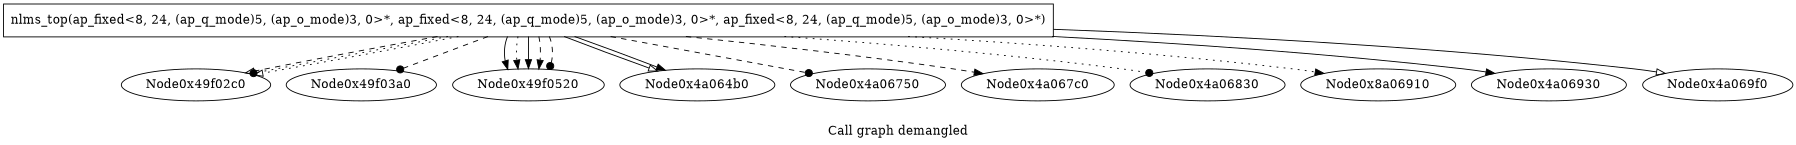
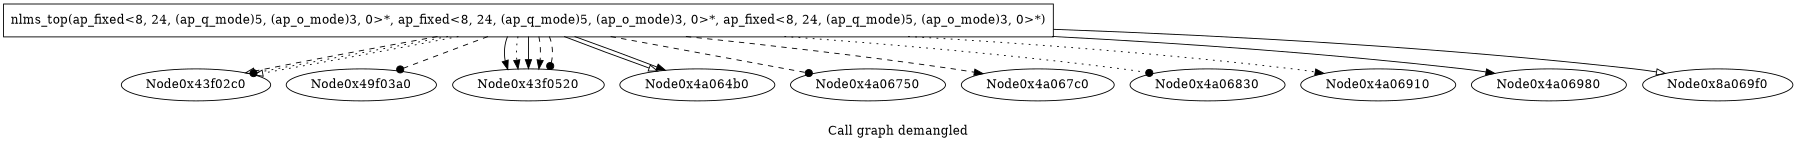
  digraph {
    label="Call graph demangled"
    edge [arrowhead=normal style=dashed]
    n1 [demanglename=nlms_top fid=1 filename="../../../top.cpp" label="{nlms_top(ap_fixed\<8, 24, (ap_q_mode)5, (ap_o_mode)3, 0\>*, ap_fixed\<8, 24, (ap_q_mode)5, (ap_o_mode)3, 0\>*, ap_fixed\<8, 24, (ap_q_mode)5, (ap_o_mode)3, 0\>*)}" linenumber=13 manglename=_Z8nlms_topP8ap_fixedILi8ELi24EL9ap_q_mode5EL9ap_o_mode3ELi0EES3_S3_ shape=record]
-   Node0x49f02c0
+   Node0x49f02c0 [label=Node0x43f02c0]
    Node0x49f03a0
-   Node0x49f0520
+   Node0x49f0520 [label=Node0x43f0520]
    Node0x4a064b0
    Node0x4a06750
    Node0x4a067c0
    Node0x4a06830
-   Node0x4a06910 [label=Node0x8a06910]
-   Node0x4a06980 [label=Node0x4a06930]
-   Node0x4a069f0
+   Node0x4a06910
+   Node0x4a06980
+   Node0x4a069f0 [label=Node0x8a069f0]
    n1 -> Node0x49f02c0 [arrowhead=onormal]
    n1 -> Node0x49f02c0 [arrowhead=dot style=dotted]
    n1 -> Node0x49f02c0 [arrowhead=onormal style=dotted]
    n1 -> Node0x49f03a0 [arrowhead=dot]
    n1 -> Node0x49f0520 [style=solid]
    n1 -> Node0x49f0520 [style=dotted]
    n1 -> Node0x49f0520 [style=solid]
    n1 -> Node0x49f0520
    n1 -> Node0x49f0520 [arrowhead=dot]
    n1 -> Node0x4a064b0 [arrowhead=onormal style=solid]
    n1 -> Node0x4a064b0 [style=solid]
    n1 -> Node0x4a06750 [arrowhead=dot]
    n1 -> Node0x4a067c0
    n1 -> Node0x4a06830 [arrowhead=dot style=dotted]
    n1 -> Node0x4a06910 [style=dotted]
    n1 -> Node0x4a06980 [style=solid]
    n1 -> Node0x4a069f0 [arrowhead=onormal style=solid]
  }
